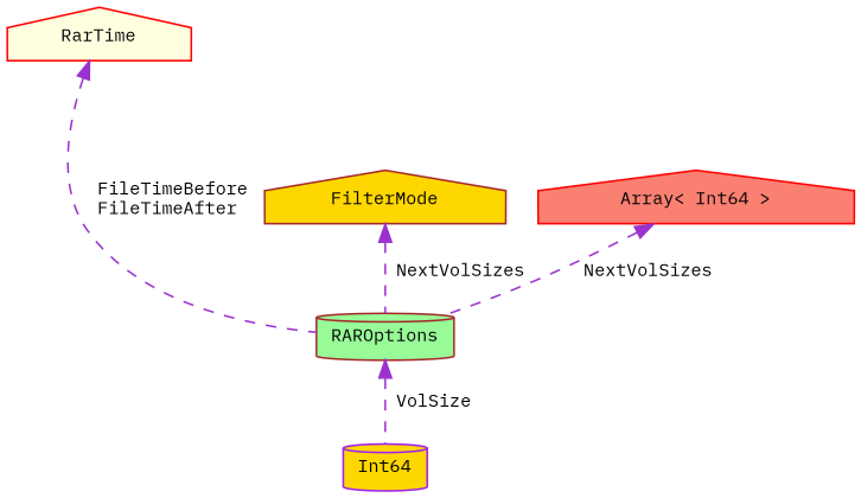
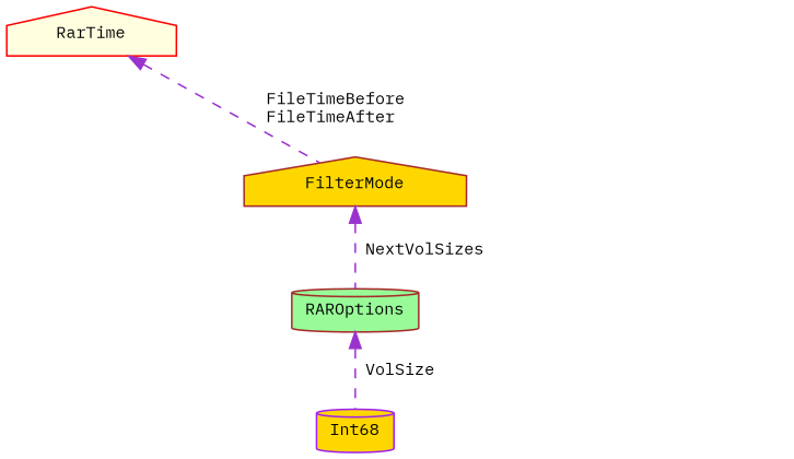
  digraph {
    fontname="IBM Plex Mono"
    node [color=brown fillcolor=gold fontname="IBM Plex Mono" fontsize=10 shape=house style=filled]
    edge [color=darkorchid3 dir=back fontname="IBM Plex Mono" fontsize=10 labelfontname=Helvetica labelfontsize=10 style=dashed]
    n1 [fillcolor=palegreen fontcolor=black height=0.2 label=RAROptions shape=cylinder width=0.4]
-   n2 [color=purple height=0.2 label=Int64 shape=cylinder width=0.4]
+   n2 [color=purple height=0.2 label=Int68 shape=cylinder width=0.4]
    n3 [height=0.2 label=FilterMode width=0.4]
    n4 [color=red fillcolor=lightyellow height=0.2 label=RarTime width=0.4]
-   n5 [color=red fillcolor=salmon height=0.2 label="Array\< Int64 \>" width=0.4]
    n1 -> n2 [label=" VolSize"]
    n3 -> n1 [label=" NextVolSizes"]
-   n4 -> n1 [label=" FileTimeBefore\nFileTimeAfter"]
-   n5 -> n1 [label=" NextVolSizes"]
+   n4 -> n3 [label=" FileTimeBefore\nFileTimeAfter"]
  }
